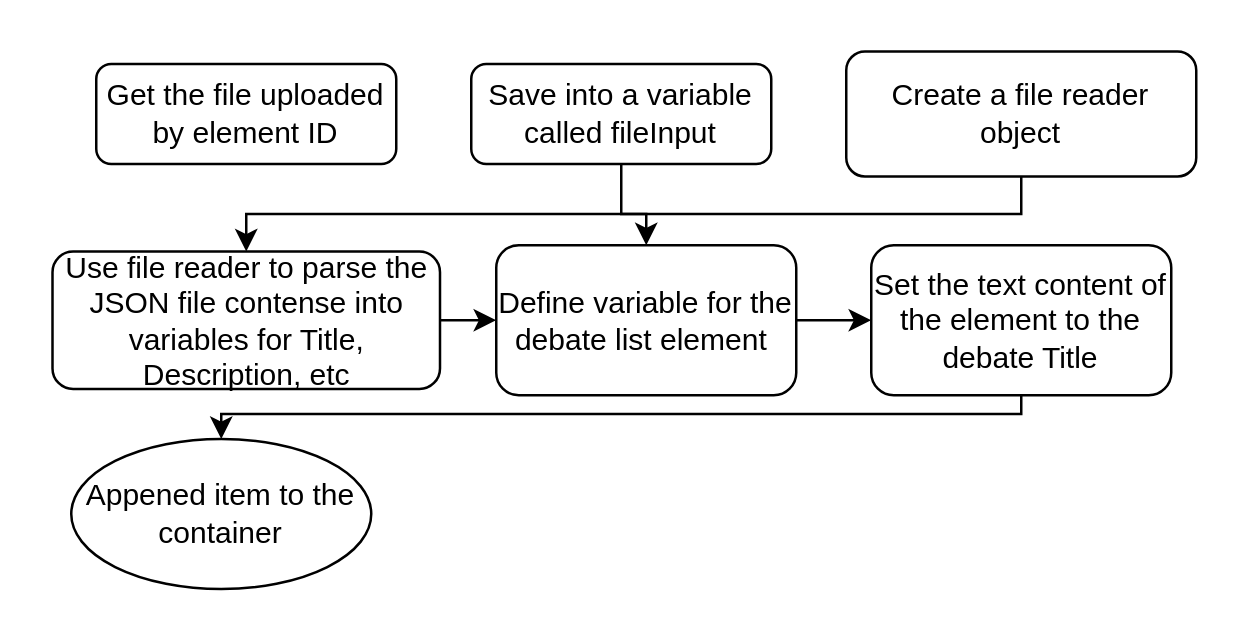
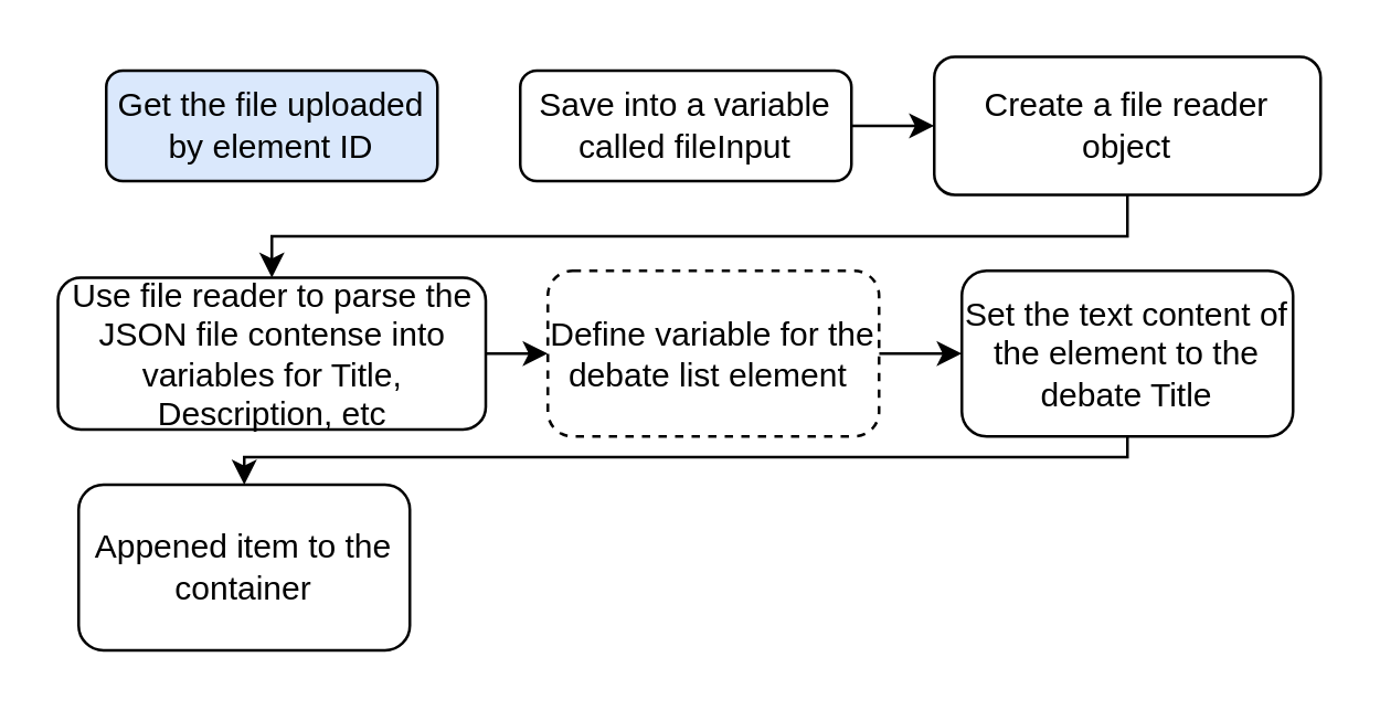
  <mxCell id="0" />
  <mxCell id="1" parent="0" />
- <mxCell id="2" value="" style="edgeStyle=orthogonalEdgeStyle;rounded=0;orthogonalLoop=1;jettySize=auto;html=1;" parent="1" source="3" target="10" edge="1"><mxGeometry relative="1" as="geometry" /></mxCell>
+ <mxCell id="2" value="" style="edgeStyle=orthogonalEdgeStyle;rounded=0;orthogonalLoop=1;jettySize=auto;html=1;" parent="1" source="3" target="5" edge="1"><mxGeometry relative="1" as="geometry" /></mxCell>
  <mxCell id="3" value="Save into a variable called fileInput" style="rounded=1;whiteSpace=wrap;html=1;fontSize=12;glass=0;strokeWidth=1;shadow=0;" parent="1" vertex="1"><mxGeometry x="188" y="25" width="120" height="40" as="geometry" /></mxCell>
  <mxCell id="4" style="edgeStyle=orthogonalEdgeStyle;rounded=0;orthogonalLoop=1;jettySize=auto;html=1;entryX=0.5;entryY=0;entryDx=0;entryDy=0;" parent="1" source="5" target="8" edge="1"><mxGeometry relative="1" as="geometry"><Array as="points"><mxPoint x="408" y="85" /><mxPoint x="98" y="85" /></Array></mxGeometry></mxCell>
  <mxCell id="5" value="Create a file reader object" style="rounded=1;whiteSpace=wrap;html=1;fontSize=12;glass=0;strokeWidth=1;shadow=0;" parent="1" vertex="1"><mxGeometry x="338" y="20" width="140" height="50" as="geometry" /></mxCell>
- <mxCell id="6" value="Get the file uploaded by element ID" style="rounded=1;whiteSpace=wrap;html=1;fontSize=12;glass=0;strokeWidth=1;shadow=0;" parent="1" vertex="1"><mxGeometry x="38" y="25" width="120" height="40" as="geometry" /></mxCell>
+ <mxCell id="6" value="Get the file uploaded by element ID" style="rounded=1;whiteSpace=wrap;html=1;fontSize=12;glass=0;strokeWidth=1;shadow=0;fillColor=#dae8fc;" parent="1" vertex="1"><mxGeometry x="38" y="25" width="120" height="40" as="geometry" /></mxCell>
  <mxCell id="7" value="" style="edgeStyle=orthogonalEdgeStyle;rounded=0;orthogonalLoop=1;jettySize=auto;html=1;" parent="1" source="8" target="10" edge="1"><mxGeometry relative="1" as="geometry" /></mxCell>
  <mxCell id="8" value="Use file reader to parse the JSON file contense into variables for Title, Description, etc" style="rounded=1;whiteSpace=wrap;html=1;fontSize=12;glass=0;strokeWidth=1;shadow=0;" parent="1" vertex="1"><mxGeometry x="20.5" y="100" width="155" height="55" as="geometry" /></mxCell>
  <mxCell id="9" value="" style="edgeStyle=orthogonalEdgeStyle;rounded=0;orthogonalLoop=1;jettySize=auto;html=1;" parent="1" source="10" target="12" edge="1"><mxGeometry relative="1" as="geometry" /></mxCell>
- <mxCell id="10" value="Define variable for the debate list element&amp;nbsp;" style="whiteSpace=wrap;html=1;rounded=1;glass=0;strokeWidth=1;shadow=0;" parent="1" vertex="1"><mxGeometry x="198" y="97.5" width="120" height="60" as="geometry" /></mxCell>
+ <mxCell id="10" value="Define variable for the debate list element&amp;nbsp;" style="whiteSpace=wrap;html=1;rounded=1;glass=0;strokeWidth=1;shadow=0;dashed=1;" parent="1" vertex="1"><mxGeometry x="198" y="97.5" width="120" height="60" as="geometry" /></mxCell>
  <mxCell id="11" value="" style="edgeStyle=orthogonalEdgeStyle;rounded=0;orthogonalLoop=1;jettySize=auto;html=1;" parent="1" source="12" target="13" edge="1"><mxGeometry relative="1" as="geometry"><Array as="points"><mxPoint x="408" y="165" /><mxPoint x="88" y="165" /></Array></mxGeometry></mxCell>
  <mxCell id="12" value="Set the text content of the element to the debate Title" style="whiteSpace=wrap;html=1;rounded=1;glass=0;strokeWidth=1;shadow=0;" parent="1" vertex="1"><mxGeometry x="348" y="97.5" width="120" height="60" as="geometry" /></mxCell>
- <mxCell id="13" value="Appened item to the container" style="ellipse;whiteSpace=wrap;html=1;glass=0;strokeWidth=1;shadow=0;" parent="1" vertex="1"><mxGeometry x="28" y="175" width="120" height="60" as="geometry" /></mxCell>
+ <mxCell id="13" value="Appened item to the container" style="whiteSpace=wrap;html=1;rounded=1;glass=0;strokeWidth=1;shadow=0;" parent="1" vertex="1"><mxGeometry x="28" y="175" width="120" height="60" as="geometry" /></mxCell>
